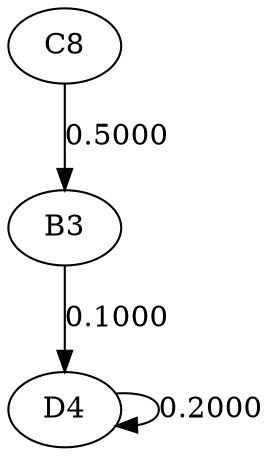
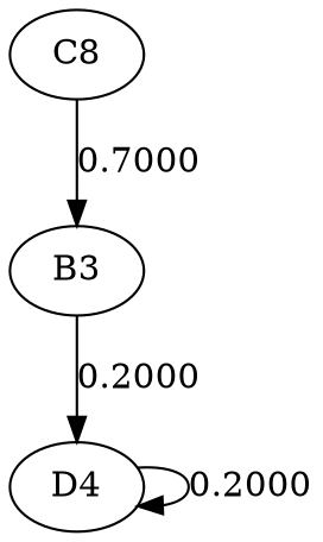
  strict graph {
    edge [arrowtype=normal dir=forward]
    B3 [height=0.5 width=0.75]
    D4 [height=0.5 width=0.75]
    n3 [height=0.5 label=C8 width=0.75]
-   B3 -- D4 [label=0.1000]
+   B3 -- D4 [label=0.2000]
    D4 -- D4 [label=0.2000]
-   n3 -- B3 [label=0.5000]
+   n3 -- B3 [label=0.7000]
  }
